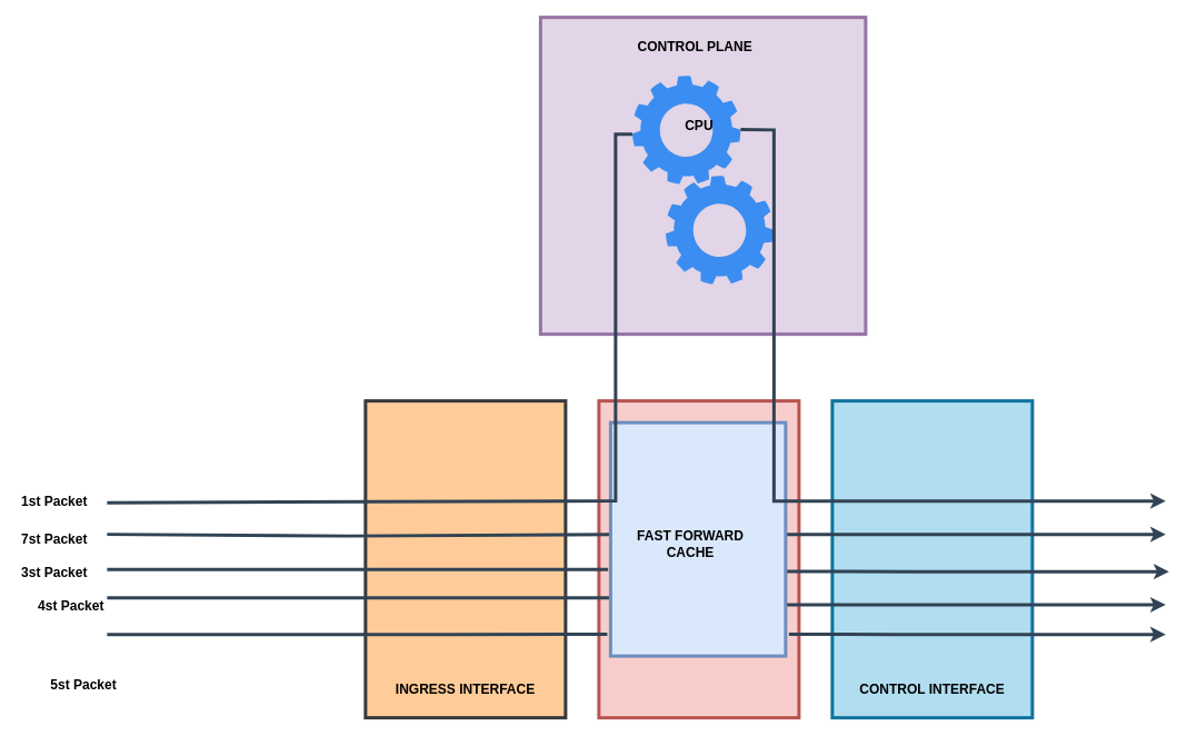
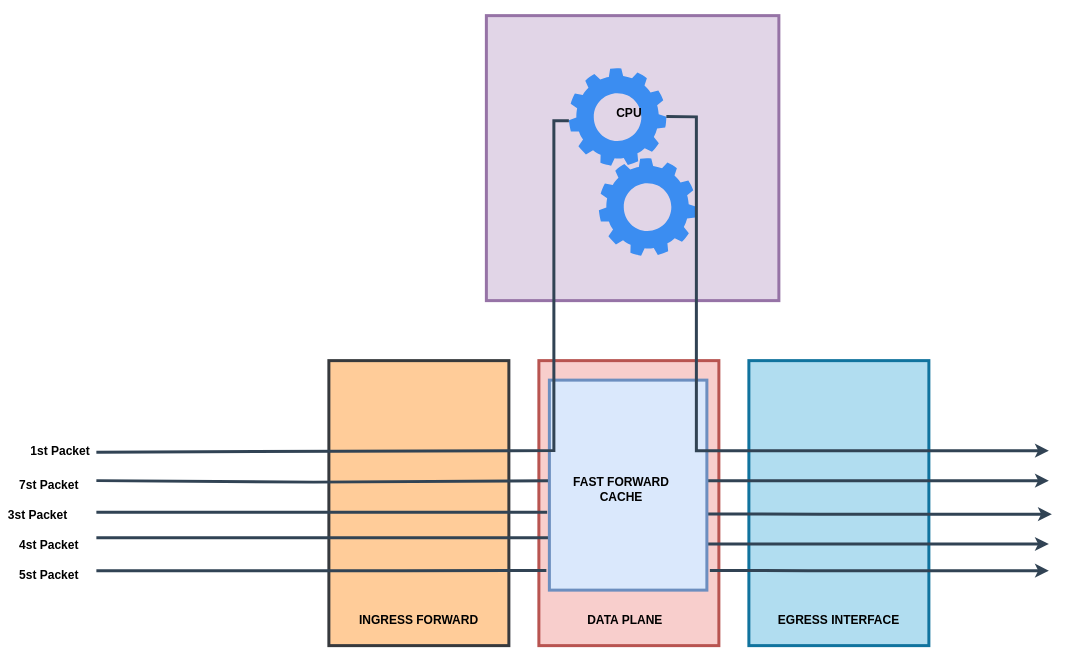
  <mxCell id="0" />
  <mxCell id="1" parent="0" />
  <mxCell id="2" value="" style="rounded=0;whiteSpace=wrap;html=1;strokeWidth=4;fillColor=#e1d5e7;strokeColor=#9673a6;" vertex="1" parent="1"><mxGeometry x="648" y="20" width="390" height="380" as="geometry" /></mxCell>
  <mxCell id="3" value="" style="sketch=0;html=1;aspect=fixed;strokeColor=none;shadow=0;fillColor=#3B8DF1;verticalAlign=top;labelPosition=center;verticalLabelPosition=bottom;shape=mxgraph.gcp2.gear" vertex="1" parent="1"><mxGeometry x="758" y="90" width="130" height="130" as="geometry" /></mxCell>
  <mxCell id="4" value="CPU" style="text;html=1;align=center;verticalAlign=middle;resizable=0;points=[];autosize=1;strokeColor=none;fillColor=none;fontStyle=1;fontSize=16;" vertex="1" parent="1"><mxGeometry x="808" y="135" width="60" height="30" as="geometry" /></mxCell>
  <mxCell id="5" value="" style="sketch=0;html=1;aspect=fixed;strokeColor=none;shadow=0;fillColor=#3B8DF1;verticalAlign=top;labelPosition=center;verticalLabelPosition=bottom;shape=mxgraph.gcp2.gear" vertex="1" parent="1"><mxGeometry x="798" y="210" width="130" height="130" as="geometry" /></mxCell>
- <mxCell id="6" value="CONTROL PLANE" style="text;html=1;align=center;verticalAlign=middle;resizable=0;points=[];autosize=1;strokeColor=none;fillColor=none;fontStyle=1;fontSize=16;" vertex="1" parent="1"><mxGeometry x="753" y="40" width="160" height="30" as="geometry" /></mxCell>
  <mxCell id="7" value="" style="rounded=0;whiteSpace=wrap;html=1;strokeWidth=4;fillColor=#ffcc99;strokeColor=#36393d;" vertex="1" parent="1"><mxGeometry x="438" y="480" width="240" height="380" as="geometry" /></mxCell>
  <mxCell id="8" value="" style="rounded=0;whiteSpace=wrap;html=1;strokeWidth=4;fillColor=#f8cecc;strokeColor=#b85450;" vertex="1" parent="1"><mxGeometry x="718" y="480" width="240" height="380" as="geometry" /></mxCell>
  <mxCell id="9" value="" style="rounded=0;whiteSpace=wrap;html=1;strokeWidth=4;fillColor=#b1ddf0;strokeColor=#10739e;" vertex="1" parent="1"><mxGeometry x="998" y="480" width="240" height="380" as="geometry" /></mxCell>
  <mxCell id="10" value="" style="endArrow=none;html=1;rounded=0;strokeWidth=4;endFill=0;fillColor=#647687;strokeColor=#314354;exitX=-0.019;exitY=0.907;exitDx=0;exitDy=0;exitPerimeter=0;" edge="1" parent="1" source="26"><mxGeometry width="50" height="50" relative="1" as="geometry"><mxPoint x="698" y="760" as="sourcePoint" /><mxPoint x="128" y="760" as="targetPoint" /><Array as="points"><mxPoint x="535" y="760" /></Array></mxGeometry></mxCell>
  <mxCell id="11" value="" style="endArrow=none;html=1;rounded=0;strokeWidth=4;endFill=0;fillColor=#647687;strokeColor=#314354;exitX=0;exitY=0.75;exitDx=0;exitDy=0;" edge="1" parent="1" source="26"><mxGeometry width="50" height="50" relative="1" as="geometry"><mxPoint x="758" y="276" as="sourcePoint" /><mxPoint x="128" y="716" as="targetPoint" /><Array as="points"><mxPoint x="490" y="716" /></Array></mxGeometry></mxCell>
  <mxCell id="12" value="" style="endArrow=none;html=1;rounded=0;strokeWidth=4;endFill=0;fillColor=#647687;strokeColor=#314354;exitX=-0.014;exitY=0.629;exitDx=0;exitDy=0;exitPerimeter=0;" edge="1" parent="1" source="26"><mxGeometry width="50" height="50" relative="1" as="geometry"><mxPoint x="758" y="242" as="sourcePoint" /><mxPoint x="128" y="682" as="targetPoint" /><Array as="points"><mxPoint x="456" y="682" /></Array></mxGeometry></mxCell>
  <mxCell id="13" value="" style="endArrow=none;html=1;rounded=0;strokeWidth=4;endFill=0;fillColor=#647687;strokeColor=#314354;exitX=-0.005;exitY=0.479;exitDx=0;exitDy=0;exitPerimeter=0;" edge="1" parent="1" source="26"><mxGeometry width="50" height="50" relative="1" as="geometry"><mxPoint x="758" y="202" as="sourcePoint" /><mxPoint x="128" y="640" as="targetPoint" /><Array as="points"><mxPoint x="418" y="642" /></Array></mxGeometry></mxCell>
  <mxCell id="14" value="" style="endArrow=classic;html=1;rounded=0;fillColor=#647687;strokeColor=#314354;strokeWidth=4;exitX=0.981;exitY=0.479;exitDx=0;exitDy=0;exitPerimeter=0;" edge="1" parent="1" source="26"><mxGeometry width="50" height="50" relative="1" as="geometry"><mxPoint x="968" y="640" as="sourcePoint" /><mxPoint x="1398" y="640" as="targetPoint" /><Array as="points"><mxPoint x="1188" y="640" /></Array></mxGeometry></mxCell>
  <mxCell id="15" value="" style="endArrow=classic;html=1;rounded=0;fillColor=#647687;strokeColor=#314354;strokeWidth=4;" edge="1" parent="1"><mxGeometry width="50" height="50" relative="1" as="geometry"><mxPoint x="942" y="684.5" as="sourcePoint" /><mxPoint x="1402" y="684.7" as="targetPoint" /><Array as="points"><mxPoint x="1092" y="684.7" /><mxPoint x="1162" y="684.7" /></Array></mxGeometry></mxCell>
  <mxCell id="16" value="" style="endArrow=classic;html=1;rounded=0;fillColor=#647687;strokeColor=#314354;strokeWidth=4;" edge="1" parent="1"><mxGeometry width="50" height="50" relative="1" as="geometry"><mxPoint x="942" y="724.5" as="sourcePoint" /><mxPoint x="1398" y="724.5" as="targetPoint" /><Array as="points"><mxPoint x="988" y="724.5" /><mxPoint x="1118" y="724.5" /></Array></mxGeometry></mxCell>
  <mxCell id="17" value="" style="endArrow=classic;html=1;rounded=0;fillColor=#647687;strokeColor=#314354;strokeWidth=4;exitX=1.019;exitY=0.907;exitDx=0;exitDy=0;exitPerimeter=0;" edge="1" parent="1" source="26"><mxGeometry width="50" height="50" relative="1" as="geometry"><mxPoint x="928" y="322" as="sourcePoint" /><mxPoint x="1398" y="760" as="targetPoint" /><Array as="points"><mxPoint x="1078" y="760" /></Array></mxGeometry></mxCell>
- <mxCell id="18" value="INGRESS INTERFACE" style="text;html=1;strokeColor=none;fillColor=none;align=center;verticalAlign=middle;whiteSpace=wrap;rounded=0;strokeWidth=5;fontSize=16;fontStyle=1" vertex="1" parent="1"><mxGeometry x="468" y="810" width="180" height="30" as="geometry" /></mxCell>
- <mxCell id="20" value="CONTROL INTERFACE" style="text;html=1;strokeColor=none;fillColor=none;align=center;verticalAlign=middle;whiteSpace=wrap;rounded=0;strokeWidth=5;fontSize=16;fontStyle=1" vertex="1" parent="1"><mxGeometry x="1028" y="810" width="180" height="30" as="geometry" /></mxCell>
- <mxCell id="21" value="1st Packet" style="text;html=1;strokeColor=none;fillColor=none;align=center;verticalAlign=middle;whiteSpace=wrap;rounded=0;strokeWidth=5;fontSize=16;fontStyle=1" vertex="1" parent="1"><mxGeometry x="20" y="585" width="90" height="30" as="geometry" /></mxCell>
+ <mxCell id="18" value="INGRESS FORWARD" style="text;html=1;strokeColor=none;fillColor=none;align=center;verticalAlign=middle;whiteSpace=wrap;rounded=0;strokeWidth=5;fontSize=16;fontStyle=1" vertex="1" parent="1"><mxGeometry x="468" y="810" width="180" height="30" as="geometry" /></mxCell>
+ <mxCell id="19" value="DATA PLANE" style="text;html=1;strokeColor=none;fillColor=none;align=center;verticalAlign=middle;whiteSpace=wrap;rounded=0;strokeWidth=5;fontSize=16;fontStyle=1" vertex="1" parent="1"><mxGeometry x="743" y="810" width="180" height="30" as="geometry" /></mxCell>
+ <mxCell id="20" value="EGRESS INTERFACE" style="text;html=1;strokeColor=none;fillColor=none;align=center;verticalAlign=middle;whiteSpace=wrap;rounded=0;strokeWidth=5;fontSize=16;fontStyle=1" vertex="1" parent="1"><mxGeometry x="1028" y="810" width="180" height="30" as="geometry" /></mxCell>
+ <mxCell id="21" value="1st Packet" style="text;html=1;strokeColor=none;fillColor=none;align=center;verticalAlign=middle;whiteSpace=wrap;rounded=0;strokeWidth=5;fontSize=16;fontStyle=1" vertex="1" parent="1"><mxGeometry x="35" y="585" width="90" height="30" as="geometry" /></mxCell>
  <mxCell id="22" value="7st Packet" style="text;html=1;strokeColor=none;fillColor=none;align=center;verticalAlign=middle;whiteSpace=wrap;rounded=0;strokeWidth=5;fontSize=16;fontStyle=1" vertex="1" parent="1"><mxGeometry x="20" y="630" width="90" height="30" as="geometry" /></mxCell>
- <mxCell id="23" value="3st Packet" style="text;html=1;strokeColor=none;fillColor=none;align=center;verticalAlign=middle;whiteSpace=wrap;rounded=0;strokeWidth=5;fontSize=16;fontStyle=1" vertex="1" parent="1"><mxGeometry x="20" y="670" width="90" height="30" as="geometry" /></mxCell>
- <mxCell id="24" value="4st Packet" style="text;html=1;strokeColor=none;fillColor=none;align=center;verticalAlign=middle;whiteSpace=wrap;rounded=0;strokeWidth=5;fontSize=16;fontStyle=1" vertex="1" parent="1"><mxGeometry x="40" y="710" width="90" height="30" as="geometry" /></mxCell>
- <mxCell id="25" value="5st Packet" style="text;html=1;strokeColor=none;fillColor=none;align=center;verticalAlign=middle;whiteSpace=wrap;rounded=0;strokeWidth=5;fontSize=16;fontStyle=1" vertex="1" parent="1"><mxGeometry x="55" y="805" width="90" height="30" as="geometry" /></mxCell>
+ <mxCell id="23" value="3st Packet" style="text;html=1;strokeColor=none;fillColor=none;align=center;verticalAlign=middle;whiteSpace=wrap;rounded=0;strokeWidth=5;fontSize=16;fontStyle=1" vertex="1" parent="1"><mxGeometry x="5" y="670" width="90" height="30" as="geometry" /></mxCell>
+ <mxCell id="24" value="4st Packet" style="text;html=1;strokeColor=none;fillColor=none;align=center;verticalAlign=middle;whiteSpace=wrap;rounded=0;strokeWidth=5;fontSize=16;fontStyle=1" vertex="1" parent="1"><mxGeometry x="20" y="710" width="90" height="30" as="geometry" /></mxCell>
+ <mxCell id="25" value="5st Packet" style="text;html=1;strokeColor=none;fillColor=none;align=center;verticalAlign=middle;whiteSpace=wrap;rounded=0;strokeWidth=5;fontSize=16;fontStyle=1" vertex="1" parent="1"><mxGeometry x="20" y="750" width="90" height="30" as="geometry" /></mxCell>
  <mxCell id="26" value="" style="rounded=0;whiteSpace=wrap;html=1;strokeWidth=4;fillColor=#dae8fc;strokeColor=#6c8ebf;" vertex="1" parent="1"><mxGeometry x="732" y="506" width="210" height="280" as="geometry" /></mxCell>
  <mxCell id="27" value="FAST FORWARD CACHE" style="text;html=1;strokeColor=none;fillColor=none;align=center;verticalAlign=middle;whiteSpace=wrap;rounded=0;strokeWidth=5;fontSize=16;fontStyle=1" vertex="1" parent="1"><mxGeometry x="738" y="637" width="180" height="30" as="geometry" /></mxCell>
  <mxCell id="28" value="" style="endArrow=none;html=1;rounded=0;strokeWidth=4;endFill=0;fillColor=#647687;strokeColor=#314354;" edge="1" parent="1"><mxGeometry width="50" height="50" relative="1" as="geometry"><mxPoint x="758" y="160" as="sourcePoint" /><mxPoint x="128" y="602" as="targetPoint" /><Array as="points"><mxPoint x="738" y="160" /><mxPoint x="738" y="600" /></Array></mxGeometry></mxCell>
  <mxCell id="29" value="" style="endArrow=classic;html=1;rounded=0;fillColor=#647687;strokeColor=#314354;strokeWidth=4;" edge="1" parent="1"><mxGeometry width="50" height="50" relative="1" as="geometry"><mxPoint x="888" y="154.5" as="sourcePoint" /><mxPoint x="1398" y="600" as="targetPoint" /><Array as="points"><mxPoint x="928" y="155" /><mxPoint x="928" y="600" /></Array></mxGeometry></mxCell>
